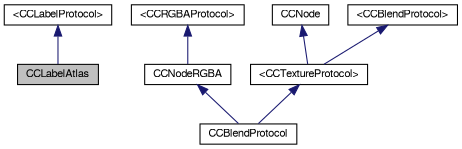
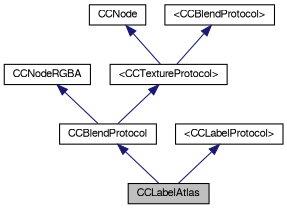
  digraph {
    node [color=black fontname=FreeSans fontsize=10 shape=record]
    edge [color=midnightblue dir=back fontname=FreeSans fontsize=10 labelfontname=FreeSans labelfontsize=10 style=solid]
    n1 [fillcolor=grey75 fontcolor=black height=0.2 label=CCLabelAtlas style=filled width=0.4]
    n2 [height=0.2 label=CCBlendProtocol width=0.4]
    n3 [height=0.2 label=CCNodeRGBA width=0.4]
    n4 [height=0.2 label=CCNode width=0.4]
    n5 [height=0.2 label="\<CCTextureProtocol\>" width=0.4]
-   n6 [height=0.2 label="\<CCRGBAProtocol\>" width=0.4]
    n7 [height=0.2 label="\<CCBlendProtocol\>" width=0.4]
    n8 [height=0.2 label="\<CCLabelProtocol\>" width=0.4]
+   n2 -> n1
    n3 -> n2
    n4 -> n5
    n5 -> n2
-   n6 -> n3
    n7 -> n5
    n8 -> n1
  }
